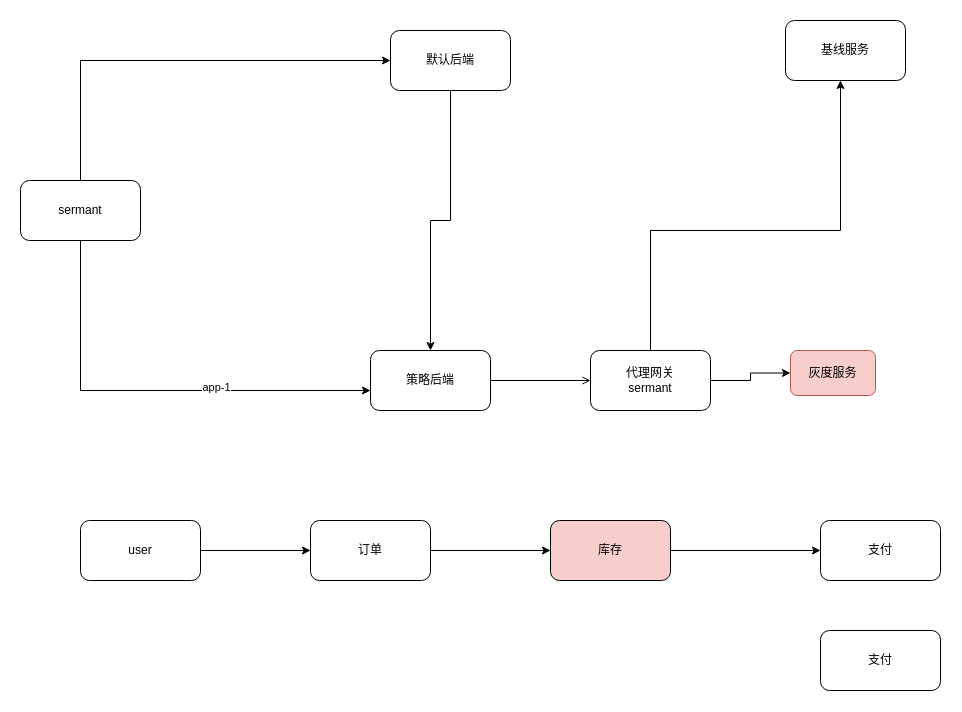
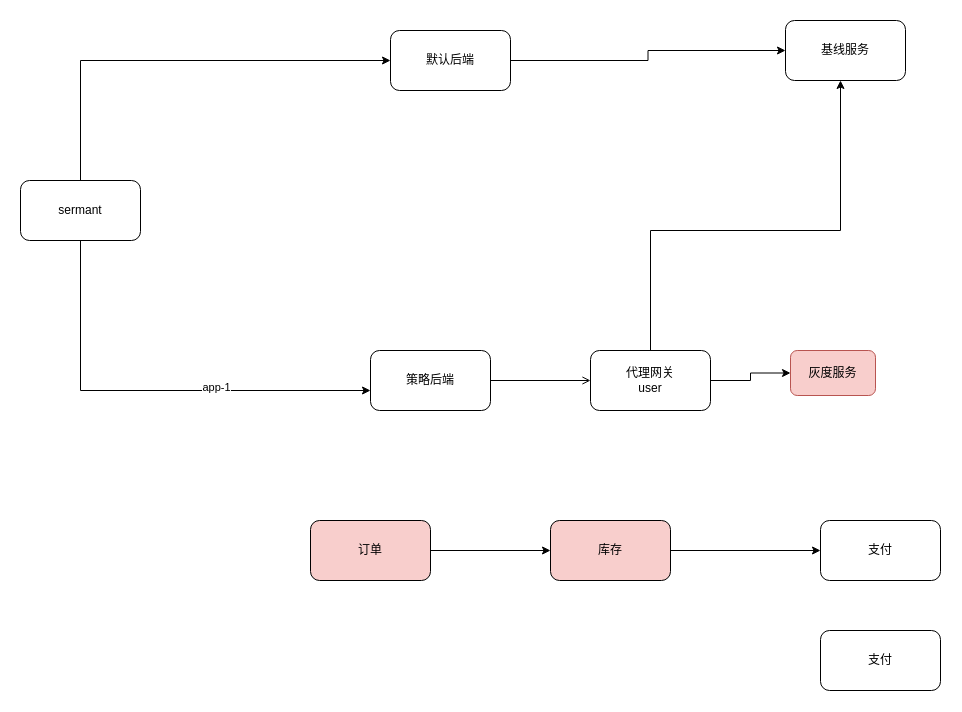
  <mxCell id="0" />
  <mxCell id="1" parent="0" />
  <mxCell id="2" value="" style="edgeStyle=orthogonalEdgeStyle;rounded=0;orthogonalLoop=1;jettySize=auto;html=1;" edge="1" parent="1" source="5" target="7"><mxGeometry relative="1" as="geometry"><Array as="points"><mxPoint x="80" y="60" /></Array></mxGeometry></mxCell>
  <mxCell id="3" style="edgeStyle=orthogonalEdgeStyle;rounded=0;orthogonalLoop=1;jettySize=auto;html=1;" edge="1" parent="1" source="5" target="9"><mxGeometry relative="1" as="geometry"><Array as="points"><mxPoint x="80" y="390" /></Array></mxGeometry></mxCell>
  <mxCell id="4" value="app-1" style="edgeLabel;html=1;align=center;verticalAlign=middle;resizable=0;points=[];" vertex="1" connectable="0" parent="3"><mxGeometry x="0.295" y="4" relative="1" as="geometry"><mxPoint as="offset" /></mxGeometry></mxCell>
  <mxCell id="5" value="sermant" style="rounded=1;whiteSpace=wrap;html=1;" vertex="1" parent="1"><mxGeometry x="20" y="180" width="120" height="60" as="geometry" /></mxCell>
- <mxCell id="6" value="" style="edgeStyle=orthogonalEdgeStyle;rounded=0;orthogonalLoop=1;jettySize=auto;html=1;" edge="1" parent="1" source="7" target="9"><mxGeometry relative="1" as="geometry" /></mxCell>
+ <mxCell id="6" value="" style="edgeStyle=orthogonalEdgeStyle;rounded=0;orthogonalLoop=1;jettySize=auto;html=1;" edge="1" parent="1" source="7" target="10"><mxGeometry relative="1" as="geometry" /></mxCell>
  <mxCell id="7" value="默认后端" style="whiteSpace=wrap;html=1;rounded=1;" vertex="1" parent="1"><mxGeometry x="390" y="30" width="120" height="60" as="geometry" /></mxCell>
  <mxCell id="8" value="" style="edgeStyle=orthogonalEdgeStyle;rounded=0;orthogonalLoop=1;jettySize=auto;html=1;endArrow=open;" edge="1" parent="1" source="9" target="13"><mxGeometry relative="1" as="geometry" /></mxCell>
  <mxCell id="9" value="策略后端" style="whiteSpace=wrap;html=1;rounded=1;" vertex="1" parent="1"><mxGeometry x="370" y="350" width="120" height="60" as="geometry" /></mxCell>
  <mxCell id="10" value="基线服务" style="whiteSpace=wrap;html=1;rounded=1;" vertex="1" parent="1"><mxGeometry x="785" y="20" width="120" height="60" as="geometry" /></mxCell>
  <mxCell id="11" value="" style="edgeStyle=orthogonalEdgeStyle;rounded=0;orthogonalLoop=1;jettySize=auto;html=1;" edge="1" parent="1" source="13" target="14"><mxGeometry relative="1" as="geometry" /></mxCell>
  <mxCell id="12" style="edgeStyle=orthogonalEdgeStyle;rounded=0;orthogonalLoop=1;jettySize=auto;html=1;" edge="1" parent="1" source="13" target="10"><mxGeometry relative="1" as="geometry"><Array as="points"><mxPoint x="650" y="230" /><mxPoint x="840" y="230" /></Array></mxGeometry></mxCell>
- <mxCell id="13" value="代理网关&lt;div&gt;sermant&lt;/div&gt;" style="whiteSpace=wrap;html=1;rounded=1;" vertex="1" parent="1"><mxGeometry x="590" y="350" width="120" height="60" as="geometry" /></mxCell>
+ <mxCell id="13" value="代理网关&lt;div&gt;user&lt;/div&gt;" style="whiteSpace=wrap;html=1;rounded=1;" vertex="1" parent="1"><mxGeometry x="590" y="350" width="120" height="60" as="geometry" /></mxCell>
  <mxCell id="14" value="灰度服务" style="whiteSpace=wrap;html=1;rounded=1;fillColor=#f8cecc;strokeColor=#b85450;" vertex="1" parent="1"><mxGeometry x="790" y="350" width="85" height="45" as="geometry" /></mxCell>
  <mxCell id="15" style="edgeStyle=orthogonalEdgeStyle;rounded=0;orthogonalLoop=1;jettySize=auto;html=1;" edge="1" parent="1" source="16" target="18"><mxGeometry relative="1" as="geometry" /></mxCell>
- <mxCell id="16" value="订单" style="whiteSpace=wrap;html=1;rounded=1;" vertex="1" parent="1"><mxGeometry x="310" y="520" width="120" height="60" as="geometry" /></mxCell>
+ <mxCell id="16" value="订单" style="whiteSpace=wrap;html=1;rounded=1;fillColor=#f8cecc;" vertex="1" parent="1"><mxGeometry x="310" y="520" width="120" height="60" as="geometry" /></mxCell>
  <mxCell id="17" style="edgeStyle=orthogonalEdgeStyle;rounded=0;orthogonalLoop=1;jettySize=auto;html=1;" edge="1" parent="1" source="18" target="19"><mxGeometry relative="1" as="geometry" /></mxCell>
  <mxCell id="18" value="库存" style="whiteSpace=wrap;html=1;rounded=1;fillColor=#f8cecc;" vertex="1" parent="1"><mxGeometry x="550" y="520" width="120" height="60" as="geometry" /></mxCell>
  <mxCell id="19" value="支付" style="whiteSpace=wrap;html=1;rounded=1;" vertex="1" parent="1"><mxGeometry x="820" y="520" width="120" height="60" as="geometry" /></mxCell>
  <mxCell id="20" value="支付" style="whiteSpace=wrap;html=1;rounded=1;" vertex="1" parent="1"><mxGeometry x="820" y="630" width="120" height="60" as="geometry" /></mxCell>
- <mxCell id="21" value="" style="edgeStyle=orthogonalEdgeStyle;rounded=0;orthogonalLoop=1;jettySize=auto;html=1;" edge="1" parent="1" source="22" target="16"><mxGeometry relative="1" as="geometry" /></mxCell>
- <mxCell id="22" value="user" style="whiteSpace=wrap;html=1;rounded=1;" vertex="1" parent="1"><mxGeometry x="80" y="520" width="120" height="60" as="geometry" /></mxCell>
